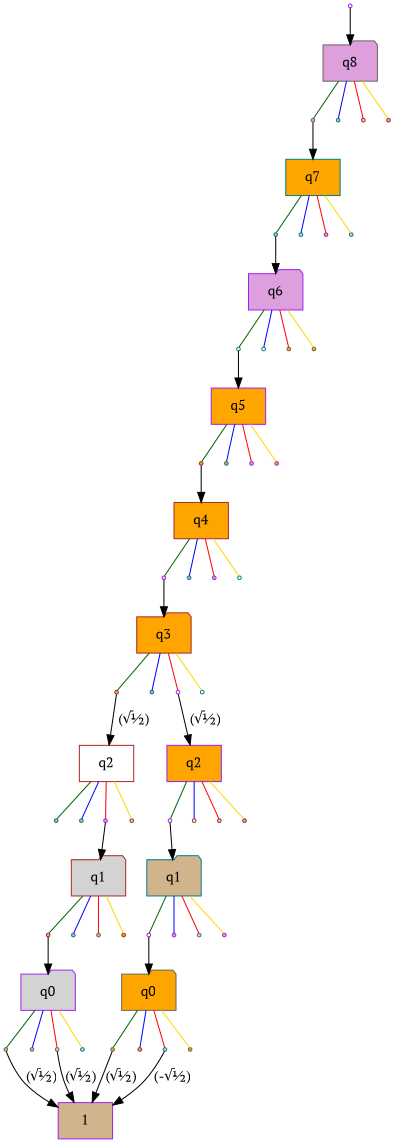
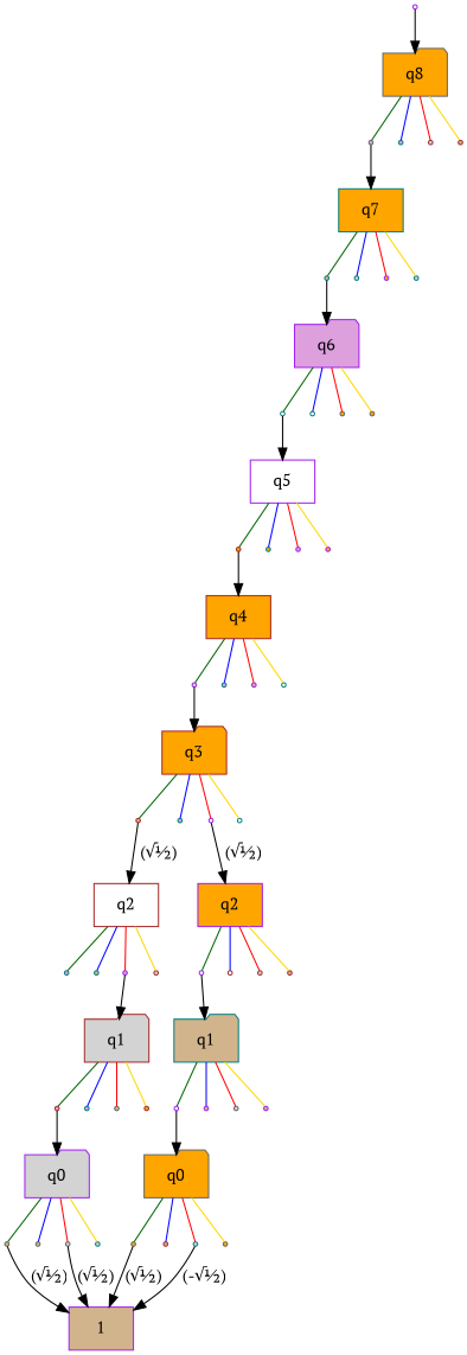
  digraph {
    fontname="PT Serif"
    ordering=out
    node [color=teal fillcolor=tan fontname="PT Serif" shape=point style=filled]
    edge [fontname="PT Serif" arrowhead=none]
    "0h0" [color=gray40 fillcolor=plum]
    "0h1" [fillcolor=plum]
    "0h2" [color=brown fillcolor=lightgrey]
    "0h3" [color=brown]
    "11h0" [color=gray40 fillcolor=orange]
    "11h1" [color=brown]
    "11h2" [fillcolor=lightgrey]
    "11h3" [color=gray40 fillcolor=orange]
    "1h0"
    "1h1" [fillcolor=lightgrey]
    "1h2" [color=purple fillcolor=orange]
    "1h3" [fillcolor=lightgrey]
    "2h0" [fillcolor=white]
    "2h1" [fillcolor=white]
    "2h2" [color=gray40 fillcolor=orange]
    "2h3" [color=gray40 fillcolor=orange]
    "3h0" [color=brown fillcolor=orange]
    "3h1" [fillcolor=orange]
    "3h2" [color=purple fillcolor=plum]
    "3h3" [color=purple fillcolor=orange]
    "4h0" [color=purple fillcolor=lightgrey]
    "4h1" [fillcolor=plum]
    "4h2" [color=purple]
    "4h3" [fillcolor=white]
    "5h0" [color=brown]
    "5h1" [fillcolor=plum]
    "5h2" [color=purple fillcolor=white]
    "5h3" [fillcolor=white]
    "6h0" [fillcolor=plum]
    "6h1"
    "6h2" [color=purple fillcolor=plum]
    "6h3" [color=brown fillcolor=lightgrey]
    "7h0" [color=purple fillcolor=white]
    "7h1" [color=brown fillcolor=white]
    "7h2" [color=brown fillcolor=lightgrey]
    "7h3" [color=brown]
    "8h0" [color=brown fillcolor=plum]
    "8h1" [fillcolor=plum]
    "8h2" [color=gray40]
    "8h3" [color=brown fillcolor=orange]
    "9h0" [color=purple fillcolor=white]
    "9h1" [color=purple]
    "9h2" [color=gray40 fillcolor=lightgrey]
    "9h3" [color=purple]
    "10h0" [color=gray40]
    "10h1" [color=gray40]
    "10h2" [color=gray40 fillcolor=lightgrey]
    "10h3" [fillcolor=lightgrey]
    n49 [fillcolor=orange label=q7 shape=box]
    n50 [color=purple fillcolor=plum label=q6 shape=folder]
-   n51 [color=purple fillcolor=orange label=q5 shape=box]
+   n51 [color=purple fillcolor=white label=q5 shape=box]
    n52 [color=brown fillcolor=orange label=q4 shape=box]
    n53 [color=brown fillcolor=orange label=q3 shape=folder]
    n54 [color=brown fillcolor=white label=q2 shape=box]
    n55 [color=purple fillcolor=orange label=q2 shape=box]
    n56 [color=brown fillcolor=lightgrey label=q1 shape=folder]
    n57 [label=q1 shape=folder]
    n58 [color=purple fillcolor=lightgrey label=q0 shape=folder]
    n59 [color=gray40 fillcolor=orange label=q0 shape=folder]
    n60 [color=purple label=1 shape=box]
    R [color=purple fillcolor=white]
-   n62 [color=gray40 fillcolor=plum label=q8 shape=folder]
+   n62 [color=gray40 fillcolor=orange label=q8 shape=folder]
    subgraph sub_1 {
      rank=same
      "0h0"
      "0h1"
      "0h2"
      "0h3"
    }
    subgraph sub_2 {
      rank=same
      "11h0"
      "11h1"
      "11h2"
      "11h3"
    }
    subgraph sub_3 {
      rank=same
      "1h0"
      "1h1"
      "1h2"
      "1h3"
    }
    subgraph sub_4 {
      rank=same
      "2h0"
      "2h1"
      "2h2"
      "2h3"
    }
    subgraph sub_5 {
      rank=same
      "3h0"
      "3h1"
      "3h2"
      "3h3"
    }
    subgraph sub_6 {
      rank=same
      "4h0"
      "4h1"
      "4h2"
      "4h3"
    }
    subgraph sub_7 {
      rank=same
      "5h0"
      "5h1"
      "5h2"
      "5h3"
    }
    subgraph sub_8 {
      rank=same
      "6h0"
      "6h1"
      "6h2"
      "6h3"
    }
    subgraph sub_9 {
      rank=same
      "7h0"
      "7h1"
      "7h2"
      "7h3"
    }
    subgraph sub_10 {
      rank=same
      "8h0"
      "8h1"
      "8h2"
      "8h3"
    }
    subgraph sub_11 {
      rank=same
      "9h0"
      "9h1"
      "9h2"
      "9h3"
    }
    subgraph sub_12 {
      rank=same
      "10h0"
      "10h1"
      "10h2"
      "10h3"
    }
    "0h0" -> n49 [arrowhead=""]
    "11h0" -> n60 [label="(√½)" arrowhead=""]
    "11h2" -> n60 [label="(-√½)" arrowhead=""]
    "1h0" -> n50 [arrowhead=""]
    "2h0" -> n51 [arrowhead=""]
    "3h0" -> n52 [arrowhead=""]
    "4h0" -> n53 [arrowhead=""]
    "5h0" -> n54 [label=" (√½)" arrowhead=""]
    "5h2" -> n55 [label=" (√½)" arrowhead=""]
    "6h2" -> n56 [arrowhead=""]
    "7h0" -> n57 [arrowhead=""]
    "8h0" -> n58 [arrowhead=""]
    "9h0" -> n59 [arrowhead=""]
    "10h0" -> n60 [label="(√½)" arrowhead=""]
    "10h2" -> n60 [label="(√½)" arrowhead=""]
    n49 -> "1h0" [color=darkgreen]
    n49 -> "1h1" [color=blue]
    n49 -> "1h2" [color=red]
    n49 -> "1h3" [color=gold]
    n50 -> "2h0" [color=darkgreen]
    n50 -> "2h1" [color=blue]
    n50 -> "2h2" [color=red]
    n50 -> "2h3" [color=gold]
    n51 -> "3h0" [color=darkgreen]
    n51 -> "3h1" [color=blue]
    n51 -> "3h2" [color=red]
    n51 -> "3h3" [color=gold]
    n52 -> "4h0" [color=darkgreen]
    n52 -> "4h1" [color=blue]
    n52 -> "4h2" [color=red]
    n52 -> "4h3" [color=gold]
    n53 -> "5h0" [color=darkgreen]
    n53 -> "5h1" [color=blue]
    n53 -> "5h2" [color=red]
    n53 -> "5h3" [color=gold]
    n54 -> "6h0" [color=darkgreen]
    n54 -> "6h1" [color=blue]
    n54 -> "6h2" [color=red]
    n54 -> "6h3" [color=gold]
    n55 -> "7h0" [color=darkgreen]
    n55 -> "7h1" [color=blue]
    n55 -> "7h2" [color=red]
    n55 -> "7h3" [color=gold]
    n56 -> "8h0" [color=darkgreen]
    n56 -> "8h1" [color=blue]
    n56 -> "8h2" [color=red]
    n56 -> "8h3" [color=gold]
    n57 -> "9h0" [color=darkgreen]
    n57 -> "9h1" [color=blue]
    n57 -> "9h2" [color=red]
    n57 -> "9h3" [color=gold]
    n58 -> "10h0" [color=darkgreen]
    n58 -> "10h1" [color=blue]
    n58 -> "10h2" [color=red]
    n58 -> "10h3" [color=gold]
    n59 -> "11h0" [color=darkgreen]
    n59 -> "11h1" [color=blue]
    n59 -> "11h2" [color=red]
    n59 -> "11h3" [color=gold]
    R -> n62 [arrowhead=""]
    n62 -> "0h0" [color=darkgreen]
    n62 -> "0h1" [color=blue]
    n62 -> "0h2" [color=red]
    n62 -> "0h3" [color=gold]
  }
